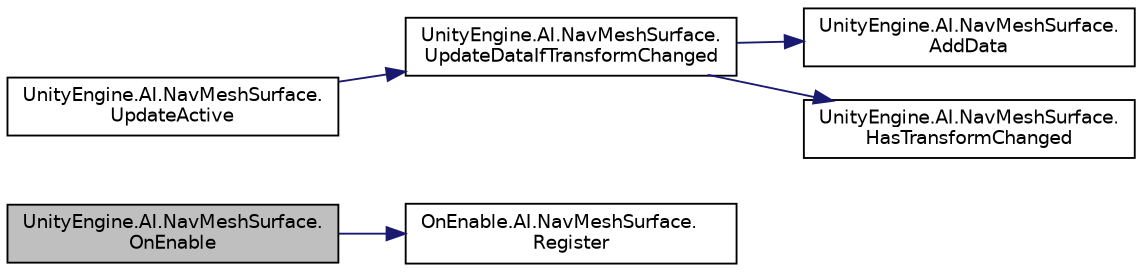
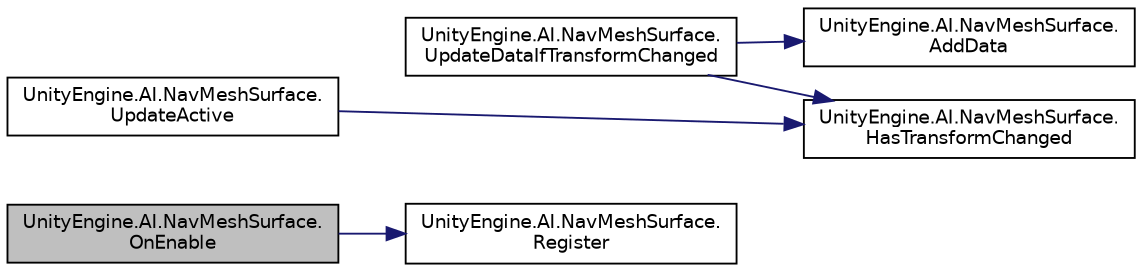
  digraph {
    rankdir=LR
    node [color=black fillcolor=white fontname=Helvetica fontsize=10 shape=record style=filled]
    edge [color=midnightblue fontname=Helvetica fontsize=10 labelfontname=Helvetica labelfontsize=10 style=solid]
    n1 [fillcolor=grey75 fontcolor=black height=0.2 label="UnityEngine.AI.NavMeshSurface.\lOnEnable" width=0.4]
-   n2 [height=0.2 label="OnEnable.AI.NavMeshSurface.\lRegister" width=0.4]
+   n2 [height=0.2 label="UnityEngine.AI.NavMeshSurface.\lRegister" width=0.4]
    n3 [height=0.2 label="UnityEngine.AI.NavMeshSurface.\lAddData" width=0.4]
    n4 [height=0.2 label="UnityEngine.AI.NavMeshSurface.\lUpdateActive" width=0.4]
    n5 [height=0.2 label="UnityEngine.AI.NavMeshSurface.\lUpdateDataIfTransformChanged" width=0.4]
    n6 [height=0.2 label="UnityEngine.AI.NavMeshSurface.\lHasTransformChanged" width=0.4]
    n1 -> n2
-   n4 -> n5
+   n4 -> n6
    n5 -> n3
    n5 -> n6
  }
